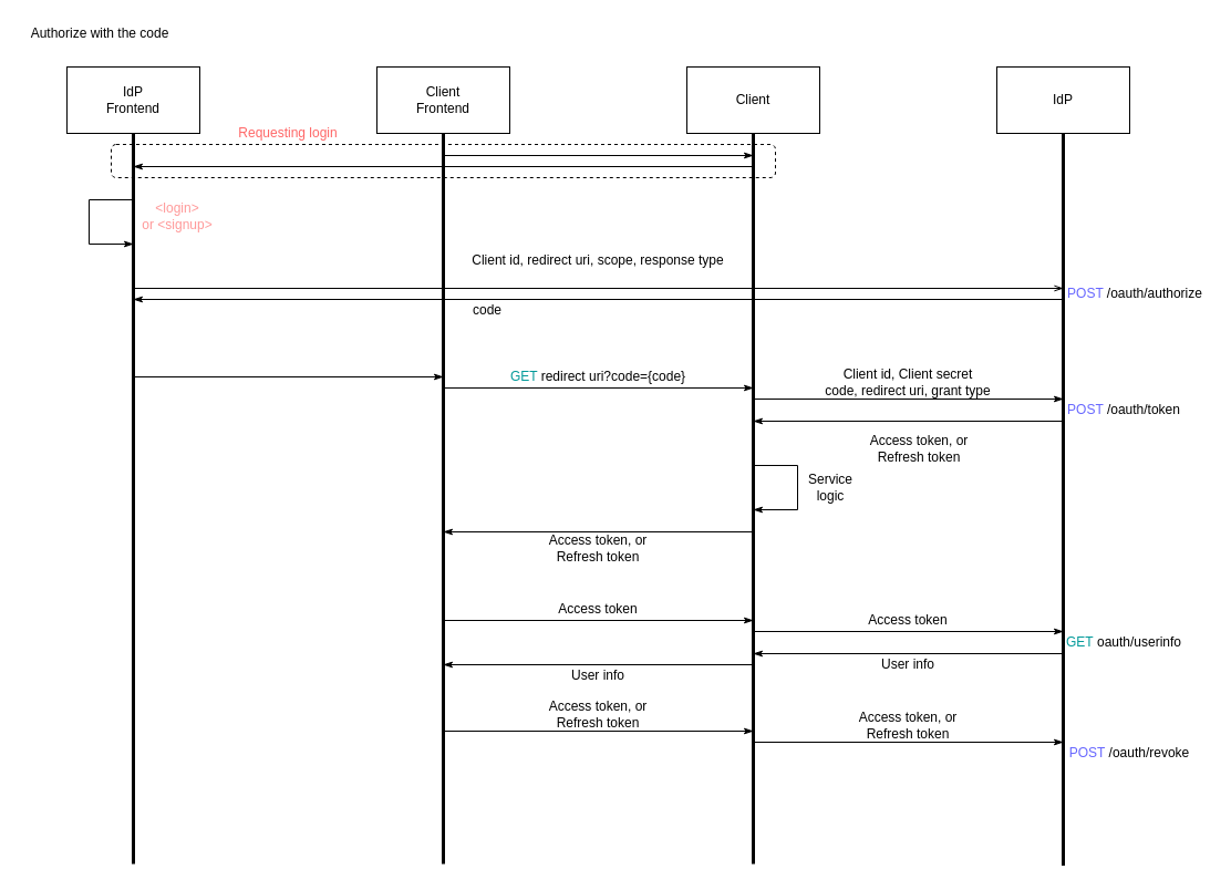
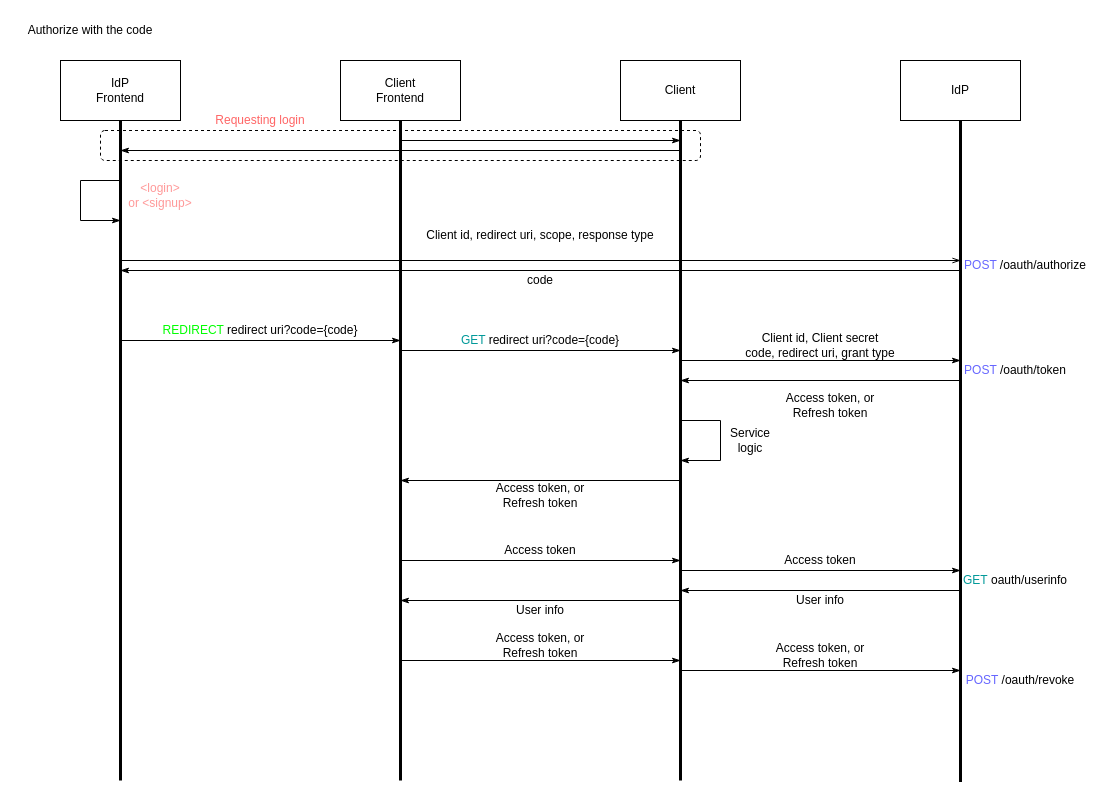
  <mxCell id="0" />
  <mxCell id="1" parent="0" />
  <mxCell id="2" style="edgeStyle=orthogonalEdgeStyle;rounded=0;orthogonalLoop=1;jettySize=auto;html=1;exitX=0.5;exitY=1;exitDx=0;exitDy=0;endArrow=none;endFill=0;strokeWidth=3;" parent="1" source="3" edge="1"><mxGeometry relative="1" as="geometry"><mxPoint x="400" y="780" as="targetPoint" /></mxGeometry></mxCell>
  <mxCell id="3" value="Client&lt;br&gt;Frontend" style="rounded=0;whiteSpace=wrap;html=1;" parent="1" vertex="1"><mxGeometry x="340" y="60" width="120" height="60" as="geometry" /></mxCell>
  <mxCell id="4" style="edgeStyle=orthogonalEdgeStyle;rounded=0;orthogonalLoop=1;jettySize=auto;html=1;exitX=0.5;exitY=1;exitDx=0;exitDy=0;endArrow=none;endFill=0;strokeWidth=3;" parent="1" source="5" edge="1"><mxGeometry relative="1" as="geometry"><mxPoint x="680" y="780" as="targetPoint" /></mxGeometry></mxCell>
  <mxCell id="5" value="Client" style="rounded=0;whiteSpace=wrap;html=1;" parent="1" vertex="1"><mxGeometry x="620" y="60" width="120" height="60" as="geometry" /></mxCell>
  <mxCell id="6" style="edgeStyle=orthogonalEdgeStyle;rounded=0;orthogonalLoop=1;jettySize=auto;html=1;exitX=0.5;exitY=1;exitDx=0;exitDy=0;endArrow=none;endFill=0;strokeWidth=3;" parent="1" source="7" edge="1"><mxGeometry relative="1" as="geometry"><mxPoint x="960" y="781.6" as="targetPoint" /></mxGeometry></mxCell>
  <mxCell id="7" value="IdP" style="rounded=0;whiteSpace=wrap;html=1;" parent="1" vertex="1"><mxGeometry x="900" y="60" width="120" height="60" as="geometry" /></mxCell>
  <mxCell id="8" style="edgeStyle=orthogonalEdgeStyle;rounded=0;orthogonalLoop=1;jettySize=auto;html=1;exitX=0.5;exitY=1;exitDx=0;exitDy=0;endArrow=none;endFill=0;strokeWidth=3;" edge="1" parent="1" source="9"><mxGeometry relative="1" as="geometry"><mxPoint x="120" y="780" as="targetPoint" /></mxGeometry></mxCell>
  <mxCell id="9" value="IdP&lt;br&gt;Frontend" style="rounded=0;whiteSpace=wrap;html=1;" vertex="1" parent="1"><mxGeometry x="60" y="60" width="120" height="60" as="geometry" /></mxCell>
  <mxCell id="10" value="" style="endArrow=classicThin;html=1;rounded=0;startArrow=none;startFill=0;endFill=1;" edge="1" parent="1"><mxGeometry width="50" height="50" relative="1" as="geometry"><mxPoint x="400" y="140" as="sourcePoint" /><mxPoint x="680" y="140" as="targetPoint" /></mxGeometry></mxCell>
  <mxCell id="11" value="" style="endArrow=none;html=1;rounded=0;startArrow=classicThin;startFill=1;" edge="1" parent="1"><mxGeometry width="50" height="50" relative="1" as="geometry"><mxPoint x="120" y="150" as="sourcePoint" /><mxPoint x="680" y="150" as="targetPoint" /></mxGeometry></mxCell>
  <mxCell id="12" value="" style="rounded=1;whiteSpace=wrap;html=1;fillColor=none;dashed=1;" vertex="1" parent="1"><mxGeometry x="100" y="130" width="600" height="30" as="geometry" /></mxCell>
  <mxCell id="13" value="&lt;font color=&quot;#ff6666&quot;&gt;Requesting login&lt;/font&gt;" style="text;html=1;align=center;verticalAlign=middle;whiteSpace=wrap;rounded=0;" vertex="1" parent="1"><mxGeometry x="200" y="110" width="120" height="20" as="geometry" /></mxCell>
  <mxCell id="14" value="" style="endArrow=none;html=1;rounded=0;edgeStyle=orthogonalEdgeStyle;endFill=0;startArrow=classicThin;startFill=1;" edge="1" parent="1"><mxGeometry width="50" height="50" relative="1" as="geometry"><mxPoint x="120" y="220" as="sourcePoint" /><mxPoint x="120" y="180" as="targetPoint" /><Array as="points"><mxPoint x="120" y="220" /><mxPoint x="80" y="220" /><mxPoint x="80" y="180" /></Array></mxGeometry></mxCell>
  <mxCell id="15" value="&lt;font color=&quot;#ff9999&quot;&gt;&amp;lt;login&amp;gt;&lt;/font&gt;&lt;div&gt;&lt;font color=&quot;#ff9999&quot;&gt;or &amp;lt;signup&amp;gt;&lt;/font&gt;&lt;/div&gt;" style="text;html=1;align=center;verticalAlign=middle;whiteSpace=wrap;rounded=0;" vertex="1" parent="1"><mxGeometry x="120" y="180" width="80" height="30" as="geometry" /></mxCell>
  <mxCell id="16" value="" style="endArrow=openThin;html=1;rounded=0;endFill=0;" edge="1" parent="1"><mxGeometry width="50" height="50" relative="1" as="geometry"><mxPoint x="120" y="260" as="sourcePoint" /><mxPoint x="960" y="260" as="targetPoint" /></mxGeometry></mxCell>
  <mxCell id="17" value="" style="endArrow=none;html=1;rounded=0;startArrow=classicThin;startFill=1;" edge="1" parent="1"><mxGeometry width="50" height="50" relative="1" as="geometry"><mxPoint x="120" y="270" as="sourcePoint" /><mxPoint x="960" y="270" as="targetPoint" /></mxGeometry></mxCell>
  <mxCell id="18" value="" style="endArrow=classicThin;html=1;rounded=0;endFill=1;" edge="1" parent="1"><mxGeometry width="50" height="50" relative="1" as="geometry"><mxPoint x="120" y="340" as="sourcePoint" /><mxPoint x="400" y="340" as="targetPoint" /></mxGeometry></mxCell>
  <mxCell id="19" value="" style="endArrow=classicThin;html=1;rounded=0;endFill=1;" edge="1" parent="1"><mxGeometry width="50" height="50" relative="1" as="geometry"><mxPoint x="400" y="350" as="sourcePoint" /><mxPoint x="680" y="350" as="targetPoint" /></mxGeometry></mxCell>
  <mxCell id="20" value="" style="endArrow=classicThin;html=1;rounded=0;endFill=1;" edge="1" parent="1"><mxGeometry width="50" height="50" relative="1" as="geometry"><mxPoint x="680" y="360" as="sourcePoint" /><mxPoint x="960" y="360" as="targetPoint" /></mxGeometry></mxCell>
  <mxCell id="21" value="" style="endArrow=classicThin;html=1;rounded=0;endFill=1;" edge="1" parent="1"><mxGeometry width="50" height="50" relative="1" as="geometry"><mxPoint x="960" y="380" as="sourcePoint" /><mxPoint x="680" y="380" as="targetPoint" /></mxGeometry></mxCell>
  <mxCell id="22" value="" style="endArrow=classicThin;html=1;rounded=0;endFill=1;edgeStyle=orthogonalEdgeStyle;" edge="1" parent="1"><mxGeometry width="50" height="50" relative="1" as="geometry"><mxPoint x="680" y="420" as="sourcePoint" /><mxPoint x="680" y="460" as="targetPoint" /><Array as="points"><mxPoint x="720" y="420" /><mxPoint x="720" y="460" /></Array></mxGeometry></mxCell>
  <mxCell id="23" value="" style="endArrow=classicThin;html=1;rounded=0;endFill=1;" edge="1" parent="1"><mxGeometry width="50" height="50" relative="1" as="geometry"><mxPoint x="680" y="480" as="sourcePoint" /><mxPoint x="400" y="480" as="targetPoint" /></mxGeometry></mxCell>
  <mxCell id="24" value="Authorize with the code" style="text;html=1;align=center;verticalAlign=middle;whiteSpace=wrap;rounded=0;" vertex="1" parent="1"><mxGeometry y="20" width="140" height="20" as="geometry" x="20" /></mxCell>
  <mxCell id="25" value="&lt;font color=&quot;#6666ff&quot;&gt;POST&lt;/font&gt; /oauth/authorize" style="text;html=1;align=center;verticalAlign=middle;whiteSpace=wrap;rounded=0;" vertex="1" parent="1"><mxGeometry x="960" y="250" width="130" height="30" as="geometry" /></mxCell>
- <mxCell id="26" value="code" style="text;html=1;align=center;verticalAlign=middle;whiteSpace=wrap;rounded=0;" vertex="1" parent="1"><mxGeometry x="410" y="270" width="60" height="20" as="geometry" /></mxCell>
+ <mxCell id="26" value="code" style="text;html=1;align=center;verticalAlign=middle;whiteSpace=wrap;rounded=0;" vertex="1" parent="1"><mxGeometry x="510" y="270" width="60" height="20" as="geometry" /></mxCell>
  <mxCell id="27" value="Client id, redirect uri, scope, response type" style="text;html=1;align=center;verticalAlign=middle;whiteSpace=wrap;rounded=0;" vertex="1" parent="1"><mxGeometry x="420" y="225" width="240" height="20" as="geometry" /></mxCell>
+ <mxCell id="28" value="&lt;font color=&quot;#00ff00&quot;&gt;REDIRECT &lt;/font&gt;redirect uri?code={code}" style="text;html=1;align=center;verticalAlign=middle;whiteSpace=wrap;rounded=0;" vertex="1" parent="1"><mxGeometry x="140" y="320" width="240" height="20" as="geometry" /></mxCell>
  <mxCell id="29" value="&lt;font color=&quot;#009999&quot;&gt;GET &lt;/font&gt;redirect uri?code={code}" style="text;html=1;align=center;verticalAlign=middle;whiteSpace=wrap;rounded=0;" vertex="1" parent="1"><mxGeometry x="450" y="330" width="180" height="20" as="geometry" /></mxCell>
  <mxCell id="30" value="Client id, Client secret&lt;div&gt;code, redirect uri, grant type&lt;/div&gt;" style="text;html=1;align=center;verticalAlign=middle;whiteSpace=wrap;rounded=0;" vertex="1" parent="1"><mxGeometry x="740" y="330" width="160" height="30" as="geometry" /></mxCell>
  <mxCell id="31" value="&lt;font color=&quot;#6666ff&quot;&gt;POST&lt;/font&gt;&lt;font color=&quot;#3399ff&quot;&gt; &lt;/font&gt;/oauth/revoke" style="text;html=1;align=center;verticalAlign=middle;whiteSpace=wrap;rounded=0;" vertex="1" parent="1"><mxGeometry x="960" y="670" width="120" height="20" as="geometry" /></mxCell>
  <mxCell id="32" value="Access token, or Refresh token" style="text;html=1;align=center;verticalAlign=middle;whiteSpace=wrap;rounded=0;" vertex="1" parent="1"><mxGeometry x="485" y="480" width="110" height="30" as="geometry" /></mxCell>
  <mxCell id="33" value="Service logic" style="text;html=1;align=center;verticalAlign=middle;whiteSpace=wrap;rounded=0;" vertex="1" parent="1"><mxGeometry x="720" y="430" width="60" height="20" as="geometry" /></mxCell>
  <mxCell id="34" value="Access token, or Refresh token" style="text;html=1;align=center;verticalAlign=middle;whiteSpace=wrap;rounded=0;" vertex="1" parent="1"><mxGeometry x="775" y="390" width="110" height="30" as="geometry" /></mxCell>
  <mxCell id="35" value="" style="endArrow=classicThin;html=1;rounded=0;endFill=1;" edge="1" parent="1"><mxGeometry width="50" height="50" relative="1" as="geometry"><mxPoint x="400" y="560" as="sourcePoint" /><mxPoint x="680" y="560" as="targetPoint" /></mxGeometry></mxCell>
  <mxCell id="36" value="" style="endArrow=classicThin;html=1;rounded=0;endFill=1;" edge="1" parent="1"><mxGeometry width="50" height="50" relative="1" as="geometry"><mxPoint x="680" y="570" as="sourcePoint" /><mxPoint x="960" y="570" as="targetPoint" /></mxGeometry></mxCell>
  <mxCell id="37" value="" style="endArrow=none;html=1;rounded=0;startArrow=classicThin;startFill=1;" edge="1" parent="1"><mxGeometry width="50" height="50" relative="1" as="geometry"><mxPoint x="680" y="590" as="sourcePoint" /><mxPoint x="960" y="590" as="targetPoint" /></mxGeometry></mxCell>
  <mxCell id="38" value="" style="endArrow=none;html=1;rounded=0;startArrow=classicThin;startFill=1;" edge="1" parent="1"><mxGeometry width="50" height="50" relative="1" as="geometry"><mxPoint x="400" y="600" as="sourcePoint" /><mxPoint x="680" y="600" as="targetPoint" /></mxGeometry></mxCell>
  <mxCell id="39" value="" style="endArrow=classicThin;html=1;rounded=0;endFill=1;" edge="1" parent="1"><mxGeometry width="50" height="50" relative="1" as="geometry"><mxPoint x="400" y="660" as="sourcePoint" /><mxPoint x="680" y="660" as="targetPoint" /></mxGeometry></mxCell>
  <mxCell id="40" value="" style="endArrow=classicThin;html=1;rounded=0;endFill=1;" edge="1" parent="1"><mxGeometry width="50" height="50" relative="1" as="geometry"><mxPoint x="680" y="670" as="sourcePoint" /><mxPoint x="960" y="670" as="targetPoint" /></mxGeometry></mxCell>
  <mxCell id="41" value="Access token" style="text;html=1;align=center;verticalAlign=middle;whiteSpace=wrap;rounded=0;" vertex="1" parent="1"><mxGeometry x="500" y="540" width="80" height="20" as="geometry" /></mxCell>
  <mxCell id="42" value="Access token" style="text;html=1;align=center;verticalAlign=middle;whiteSpace=wrap;rounded=0;" vertex="1" parent="1"><mxGeometry x="780" y="550" width="80" height="20" as="geometry" /></mxCell>
  <mxCell id="43" value="&lt;span style=&quot;color: rgb(0, 153, 153);&quot;&gt;GET&amp;nbsp;&lt;/span&gt;oauth/userinfo" style="text;html=1;align=center;verticalAlign=middle;whiteSpace=wrap;rounded=0;" vertex="1" parent="1"><mxGeometry x="960" y="570" width="110" height="20" as="geometry" /></mxCell>
  <mxCell id="44" value="User info" style="text;html=1;align=center;verticalAlign=middle;whiteSpace=wrap;rounded=0;" vertex="1" parent="1"><mxGeometry x="510" y="600" width="60" height="20" as="geometry" /></mxCell>
  <mxCell id="45" value="User info" style="text;html=1;align=center;verticalAlign=middle;whiteSpace=wrap;rounded=0;" vertex="1" parent="1"><mxGeometry x="790" y="590" width="60" height="20" as="geometry" /></mxCell>
  <mxCell id="46" value="Access token, or Refresh token" style="text;html=1;align=center;verticalAlign=middle;whiteSpace=wrap;rounded=0;" vertex="1" parent="1"><mxGeometry x="485" y="630" width="110" height="30" as="geometry" /></mxCell>
  <mxCell id="47" value="Access token, or Refresh token" style="text;html=1;align=center;verticalAlign=middle;whiteSpace=wrap;rounded=0;" vertex="1" parent="1"><mxGeometry x="765" y="640" width="110" height="30" as="geometry" /></mxCell>
  <mxCell id="48" value="&lt;font color=&quot;#6666ff&quot;&gt;POST&lt;/font&gt;&lt;font color=&quot;#3399ff&quot;&gt; &lt;/font&gt;/oauth/token" style="text;html=1;align=center;verticalAlign=middle;whiteSpace=wrap;rounded=0;" vertex="1" parent="1"><mxGeometry x="960" y="360" width="110" height="20" as="geometry" /></mxCell>
